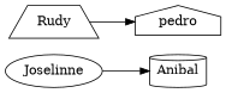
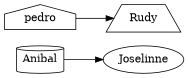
  digraph {
    rankdir=LR
    Anibal [shape=cylinder]
    Joselinne [shape=ellipse]
    pedro [shape=house]
    Rudy [shape=trapezium]
-   Joselinne -> Anibal
-   Rudy -> pedro
+   Anibal -> Joselinne
+   pedro -> Rudy
  }
